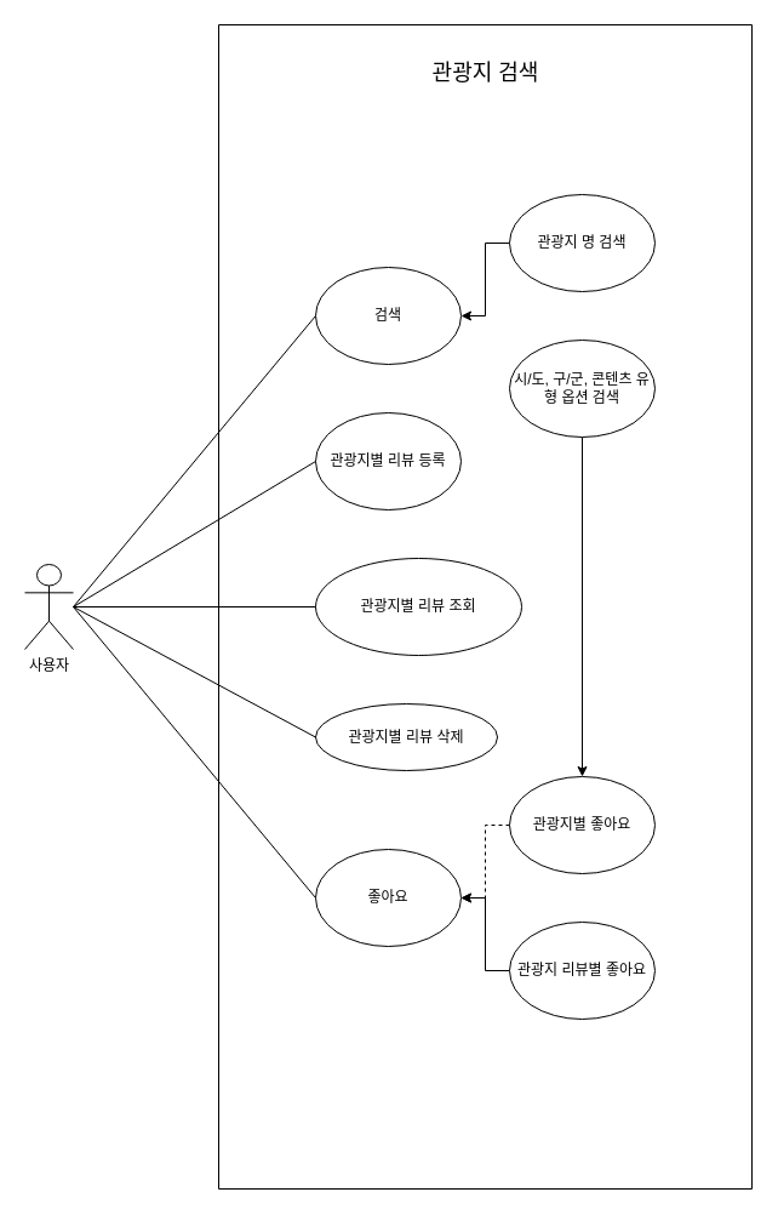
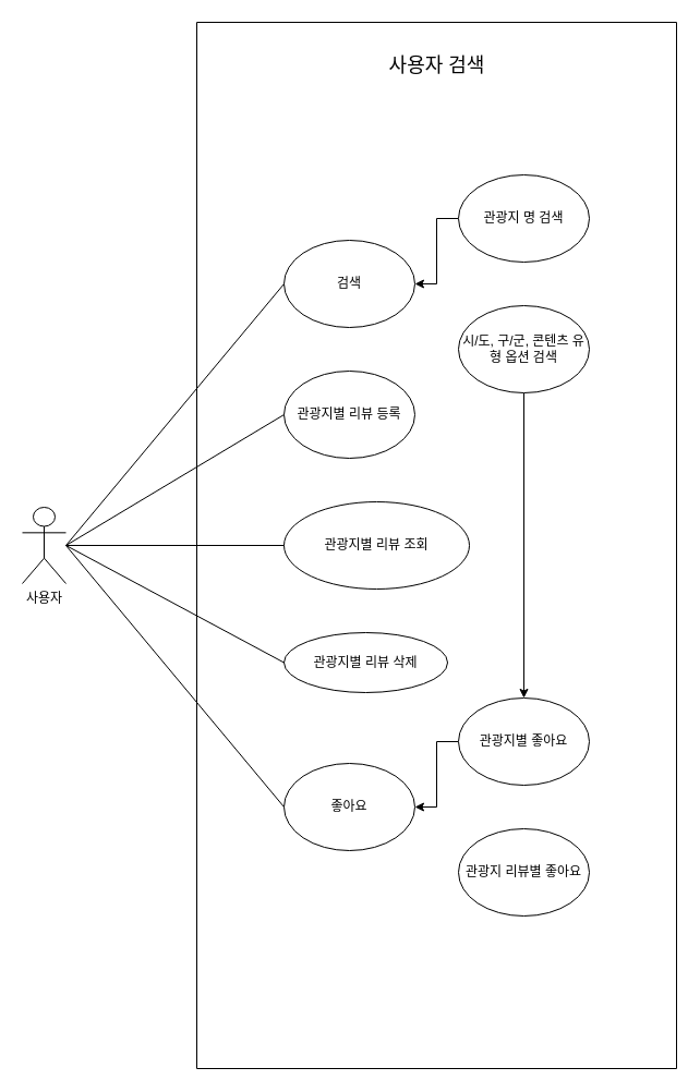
  <mxCell id="0" />
  <mxCell id="1" parent="0" />
  <mxCell id="2" value="사용자" style="shape=umlActor;verticalLabelPosition=bottom;verticalAlign=top;html=1;outlineConnect=0;" vertex="1" parent="1"><mxGeometry x="20" y="465" width="40" height="70" as="geometry" /></mxCell>
  <mxCell id="3" value="" style="swimlane;startSize=0;" vertex="1" parent="1"><mxGeometry x="180" y="20" width="440" height="960" as="geometry"><mxRectangle x="280" y="280" width="50" height="40" as="alternateBounds" /></mxGeometry></mxCell>
  <mxCell id="4" value="관광지별 리뷰 등록" style="ellipse;whiteSpace=wrap;html=1;" vertex="1" parent="3"><mxGeometry x="80" y="320" width="120" height="80" as="geometry" /></mxCell>
  <mxCell id="5" value="관광지별 리뷰 삭제" style="ellipse;whiteSpace=wrap;html=1;" vertex="1" parent="3"><mxGeometry x="80" y="560" width="150" height="55" as="geometry" /></mxCell>
- <mxCell id="6" value="&lt;span style=&quot;font-size: 18px;&quot;&gt;관광지 검색&lt;/span&gt;" style="text;html=1;align=center;verticalAlign=middle;resizable=0;points=[];autosize=1;strokeColor=none;fillColor=none;" vertex="1" parent="3"><mxGeometry x="160" y="20" width="120" height="40" as="geometry" /></mxCell>
+ <mxCell id="6" value="&lt;span style=&quot;font-size: 18px;&quot;&gt;사용자 검색&lt;/span&gt;" style="text;html=1;align=center;verticalAlign=middle;resizable=0;points=[];autosize=1;strokeColor=none;fillColor=none;" vertex="1" parent="3"><mxGeometry x="160" y="20" width="120" height="40" as="geometry" /></mxCell>
  <mxCell id="7" style="edgeStyle=orthogonalEdgeStyle;rounded=0;orthogonalLoop=1;jettySize=auto;html=1;entryX=1;entryY=0.5;entryDx=0;entryDy=0;fontSize=12;" edge="1" parent="3" source="8" target="16"><mxGeometry relative="1" as="geometry" /></mxCell>
  <mxCell id="8" value="관광지 명 검색" style="ellipse;whiteSpace=wrap;html=1;fontSize=12;" vertex="1" parent="3"><mxGeometry x="240" y="140" width="120" height="80" as="geometry" /></mxCell>
  <mxCell id="9" value="관광지별 리뷰 조회" style="ellipse;whiteSpace=wrap;html=1;fontSize=12;" vertex="1" parent="3"><mxGeometry x="80" y="440" width="170" height="80" as="geometry" /></mxCell>
  <mxCell id="10" style="edgeStyle=orthogonalEdgeStyle;rounded=0;orthogonalLoop=1;jettySize=auto;html=1;fontSize=12;" edge="1" parent="3" source="11" target="13"><mxGeometry relative="1" as="geometry" /></mxCell>
  <mxCell id="11" value="시/도, 구/군, 콘텐츠 유형 옵션 검색" style="ellipse;whiteSpace=wrap;html=1;fontSize=12;" vertex="1" parent="3"><mxGeometry x="240" y="260" width="120" height="80" as="geometry" /></mxCell>
- <mxCell id="12" style="edgeStyle=orthogonalEdgeStyle;rounded=0;orthogonalLoop=1;jettySize=auto;html=1;entryX=1;entryY=0.5;entryDx=0;entryDy=0;fontSize=12;dashed=1;" edge="1" parent="3" source="13" target="17"><mxGeometry relative="1" as="geometry" /></mxCell>
+ <mxCell id="12" style="edgeStyle=orthogonalEdgeStyle;rounded=0;orthogonalLoop=1;jettySize=auto;html=1;entryX=1;entryY=0.5;entryDx=0;entryDy=0;fontSize=12;" edge="1" parent="3" source="13" target="17"><mxGeometry relative="1" as="geometry" /></mxCell>
  <mxCell id="13" value="관광지별 좋아요" style="ellipse;whiteSpace=wrap;html=1;" vertex="1" parent="3"><mxGeometry x="240" y="620" width="120" height="80" as="geometry" /></mxCell>
- <mxCell id="14" style="edgeStyle=orthogonalEdgeStyle;rounded=0;orthogonalLoop=1;jettySize=auto;html=1;entryX=1;entryY=0.5;entryDx=0;entryDy=0;fontSize=12;" edge="1" parent="3" source="15" target="17"><mxGeometry relative="1" as="geometry" /></mxCell>
  <mxCell id="15" value="관광지 리뷰별 좋아요" style="ellipse;whiteSpace=wrap;html=1;" vertex="1" parent="3"><mxGeometry x="240" y="740" width="120" height="80" as="geometry" /></mxCell>
  <mxCell id="16" value="검색" style="ellipse;whiteSpace=wrap;html=1;fontSize=12;" vertex="1" parent="3"><mxGeometry x="80" y="200" width="120" height="80" as="geometry" /></mxCell>
  <mxCell id="17" value="좋아요" style="ellipse;whiteSpace=wrap;html=1;fontSize=12;" vertex="1" parent="3"><mxGeometry x="80" y="680" width="120" height="80" as="geometry" /></mxCell>
  <mxCell id="18" value="" style="endArrow=none;html=1;rounded=0;fontSize=12;entryX=0;entryY=0.5;entryDx=0;entryDy=0;" edge="1" parent="1" target="16"><mxGeometry width="50" height="50" relative="1" as="geometry"><mxPoint x="60" y="500" as="sourcePoint" /><mxPoint x="110" y="450" as="targetPoint" /></mxGeometry></mxCell>
  <mxCell id="19" value="" style="endArrow=none;html=1;rounded=0;fontSize=12;entryX=0;entryY=0.5;entryDx=0;entryDy=0;" edge="1" parent="1" target="4"><mxGeometry width="50" height="50" relative="1" as="geometry"><mxPoint x="60" y="500" as="sourcePoint" /><mxPoint x="430" y="460" as="targetPoint" /></mxGeometry></mxCell>
  <mxCell id="20" value="" style="endArrow=none;html=1;rounded=0;fontSize=12;entryX=0;entryY=0.5;entryDx=0;entryDy=0;" edge="1" parent="1" target="9"><mxGeometry width="50" height="50" relative="1" as="geometry"><mxPoint x="60" y="500" as="sourcePoint" /><mxPoint x="430" y="460" as="targetPoint" /></mxGeometry></mxCell>
  <mxCell id="21" value="" style="endArrow=none;html=1;rounded=0;fontSize=12;entryX=0;entryY=0.5;entryDx=0;entryDy=0;" edge="1" parent="1" target="5"><mxGeometry width="50" height="50" relative="1" as="geometry"><mxPoint x="60" y="500" as="sourcePoint" /><mxPoint x="430" y="460" as="targetPoint" /></mxGeometry></mxCell>
  <mxCell id="22" value="" style="endArrow=none;html=1;rounded=0;fontSize=12;entryX=0;entryY=0.5;entryDx=0;entryDy=0;" edge="1" parent="1" target="17"><mxGeometry width="50" height="50" relative="1" as="geometry"><mxPoint x="60" y="500" as="sourcePoint" /><mxPoint x="430" y="460" as="targetPoint" /></mxGeometry></mxCell>
